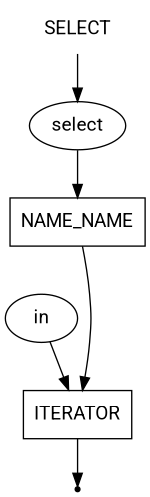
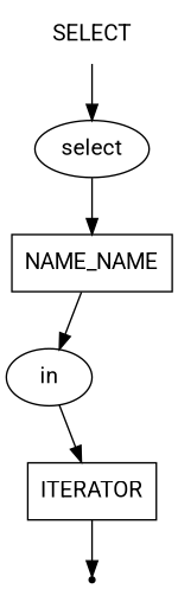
  digraph {
    fontname=Roboto
    node [fontname=Roboto shape=oval]
    edge [fontname=Roboto]
    n1 [label=SELECT shape=plaintext]
    n2 [label=select]
    n3 [label=NAME_NAME shape=box]
    n4 [label="\in"]
    n5 [label=ITERATOR shape=box]
    end [shape=point]
    n1 -> n2
    n2 -> n3
-   n3 -> n5
+   n3 -> n4
    n4 -> n5
    n5 -> end
  }
